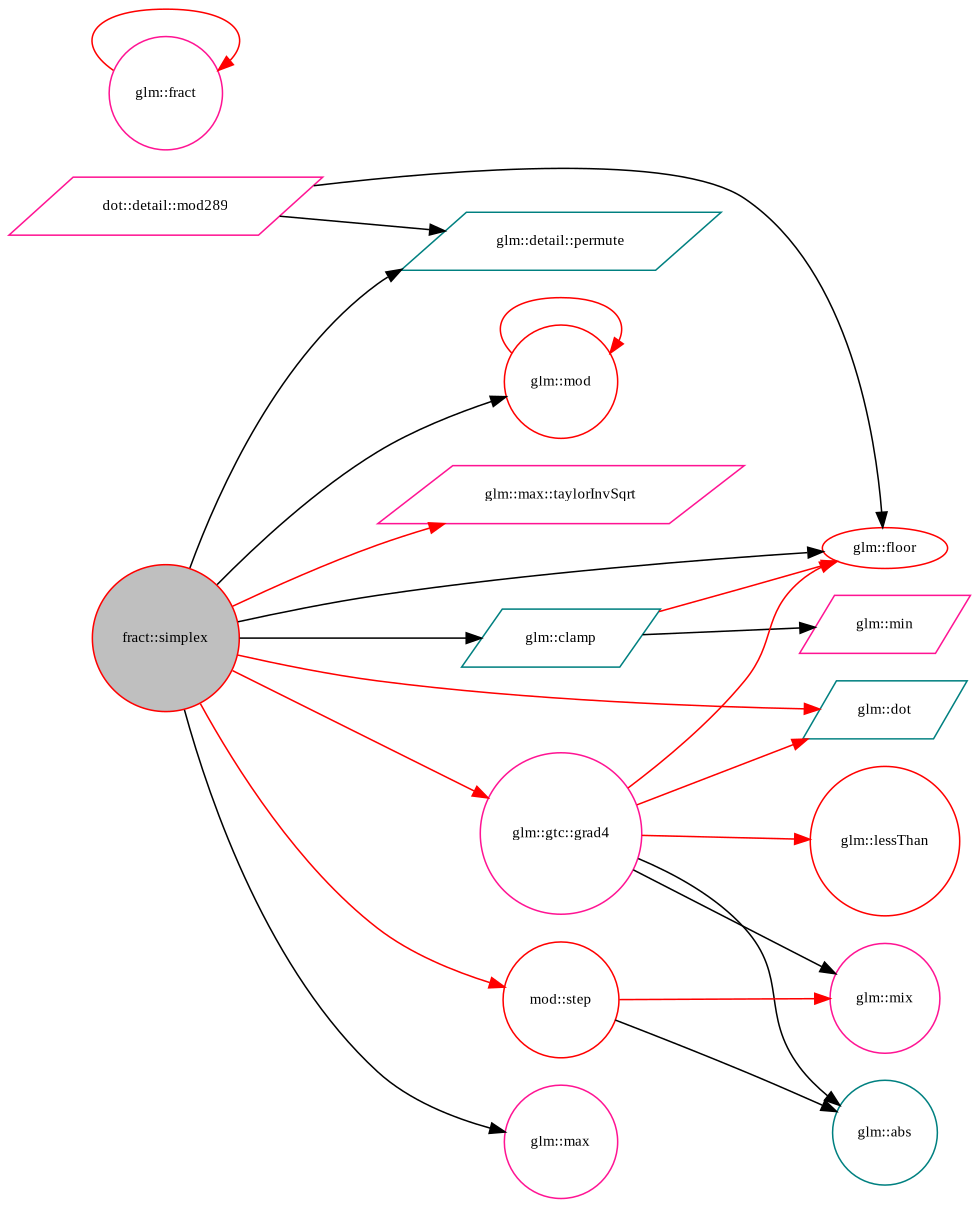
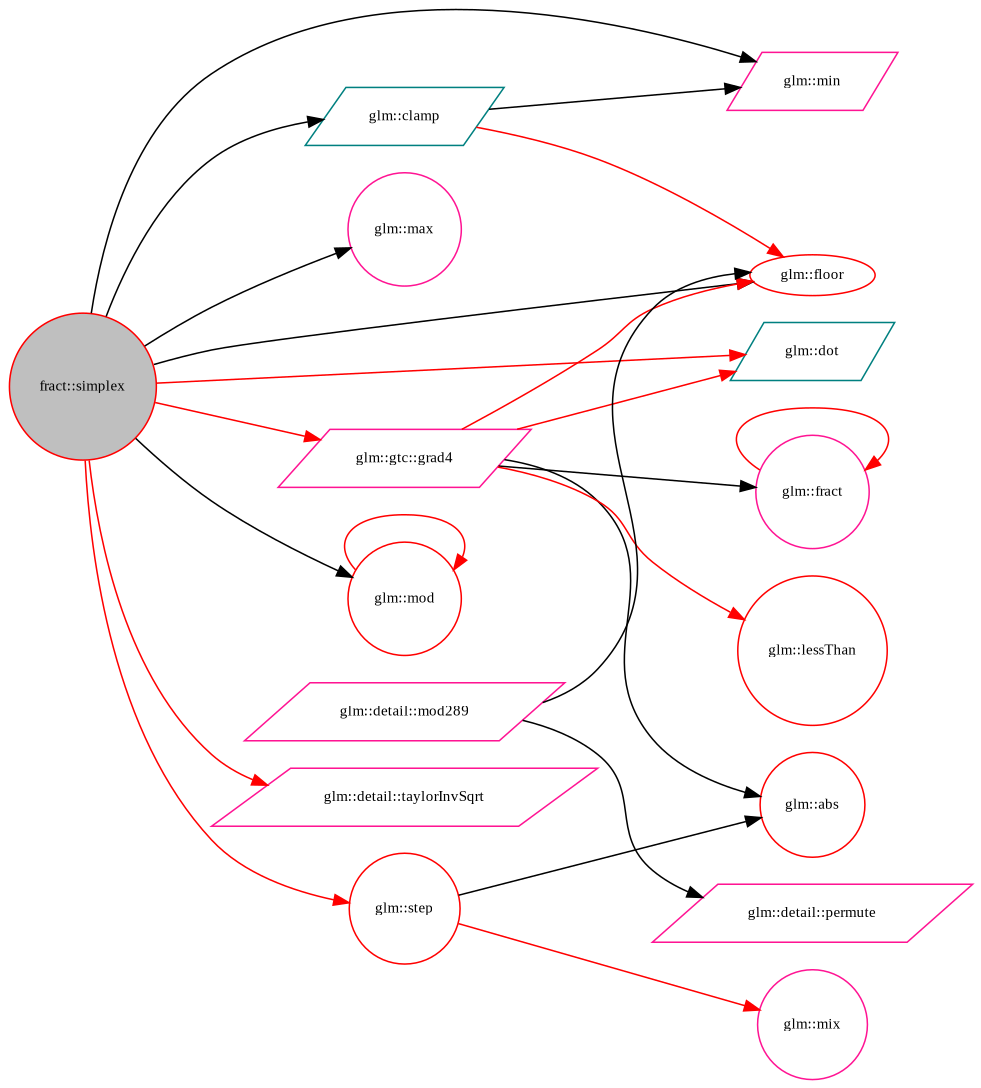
  digraph {
    fontname="Liberation Serif"
    rankdir=LR
    node [color=deeppink fillcolor=white fontname="Liberation Serif" fontsize=10 shape=circle style=filled]
    edge [color=black fontname="Liberation Serif" fontsize=10 labelfontname=Helvetica labelfontsize=10 style=solid]
    n1 [color=red fillcolor=grey75 fontcolor=black height=0.2 label="fract::simplex" width=0.4]
    n2 [color=teal height=0.2 label="glm::clamp" shape=parallelogram width=0.4]
    n3 [height=0.2 label="glm::max" width=0.4]
    n4 [color=teal height=0.2 label="glm::dot" shape=parallelogram width=0.4]
    n5 [color=red height=0.2 label="glm::floor" shape=ellipse width=0.4]
-   n6 [height=0.2 label="glm::gtc::grad4" width=0.4]
+   n6 [height=0.2 label="glm::gtc::grad4" shape=parallelogram width=0.4]
    n7 [color=red height=0.2 label="glm::mod" width=0.4]
-   n8 [color=teal height=0.2 label="glm::detail::permute" shape=parallelogram width=0.4]
-   n9 [color=red height=0.2 label="mod::step" width=0.4]
-   n10 [height=0.2 label="glm::max::taylorInvSqrt" shape=parallelogram width=0.4]
+   n8 [height=0.2 label="glm::detail::permute" shape=parallelogram width=0.4]
+   n9 [color=red height=0.2 label="glm::step" width=0.4]
+   n10 [height=0.2 label="glm::detail::taylorInvSqrt" shape=parallelogram width=0.4]
    n11 [height=0.2 label="glm::min" shape=parallelogram width=0.4]
-   n12 [color=teal height=0.2 label="glm::abs" width=0.4]
+   n12 [color=red height=0.2 label="glm::abs" width=0.4]
    n13 [height=0.2 label="glm::fract" width=0.4]
    n14 [color=red height=0.2 label="glm::lessThan" width=0.4]
    n15 [height=0.2 label="glm::mix" width=0.4]
-   n16 [height=0.2 label="dot::detail::mod289" shape=parallelogram width=0.4]
+   n16 [height=0.2 label="glm::detail::mod289" shape=parallelogram width=0.4]
    n1 -> n2
    n1 -> n3
    n1 -> n4 [color=red]
    n1 -> n5
    n1 -> n6 [color=red]
    n1 -> n7
-   n1 -> n8
+   n1 -> n11
    n1 -> n9 [color=red]
    n1 -> n10 [color=red]
    n2 -> n5 [color=red]
    n2 -> n11
    n6 -> n4 [color=red]
    n6 -> n5 [color=red]
    n6 -> n12
-   n6 -> n15
+   n6 -> n13
    n6 -> n14 [color=red]
    n7 -> n7 [color=red]
    n9 -> n12
    n9 -> n15 [color=red]
    n13 -> n13 [color=red]
    n16 -> n5
    n16 -> n8
  }
